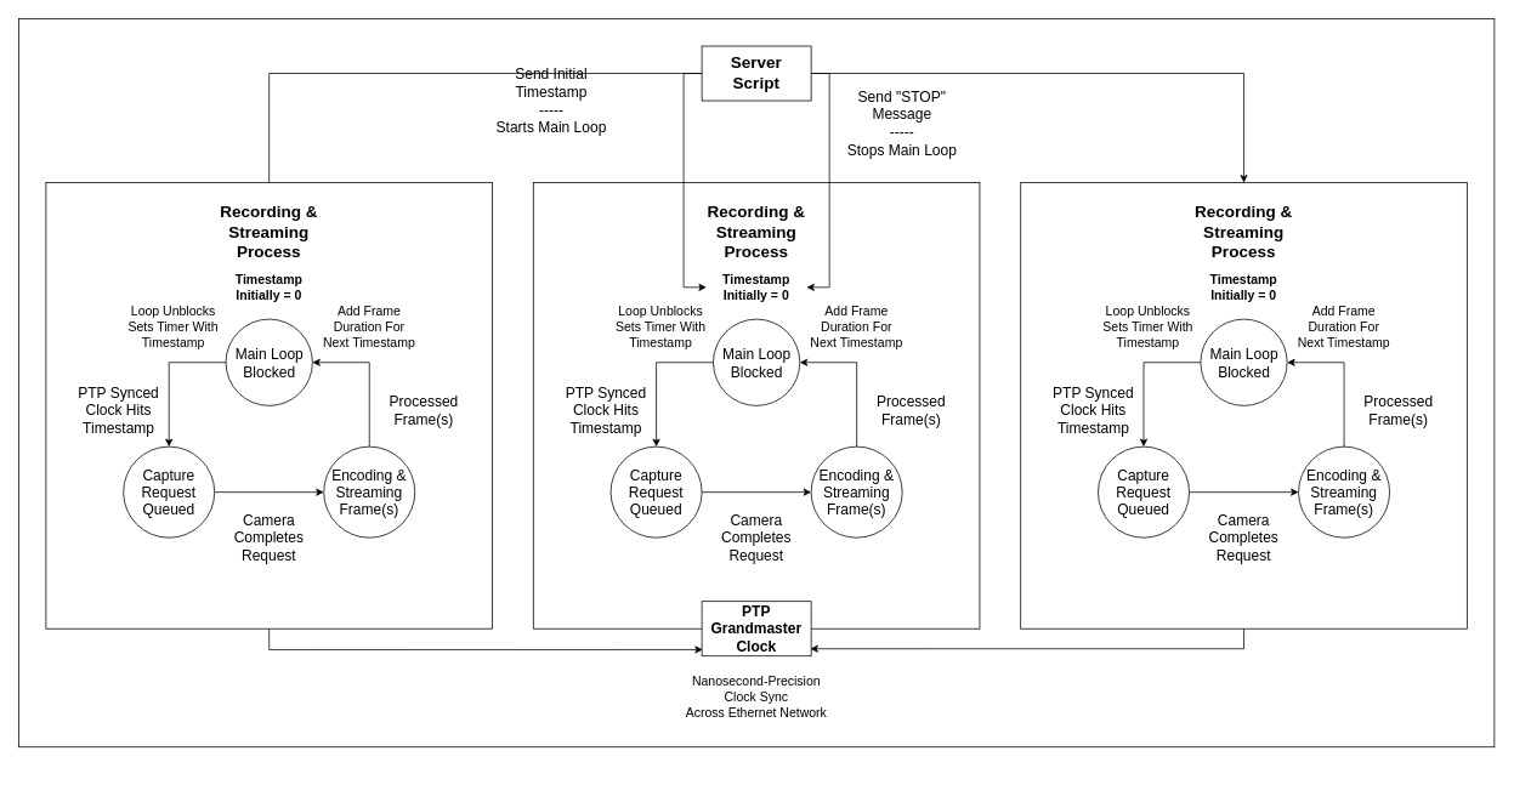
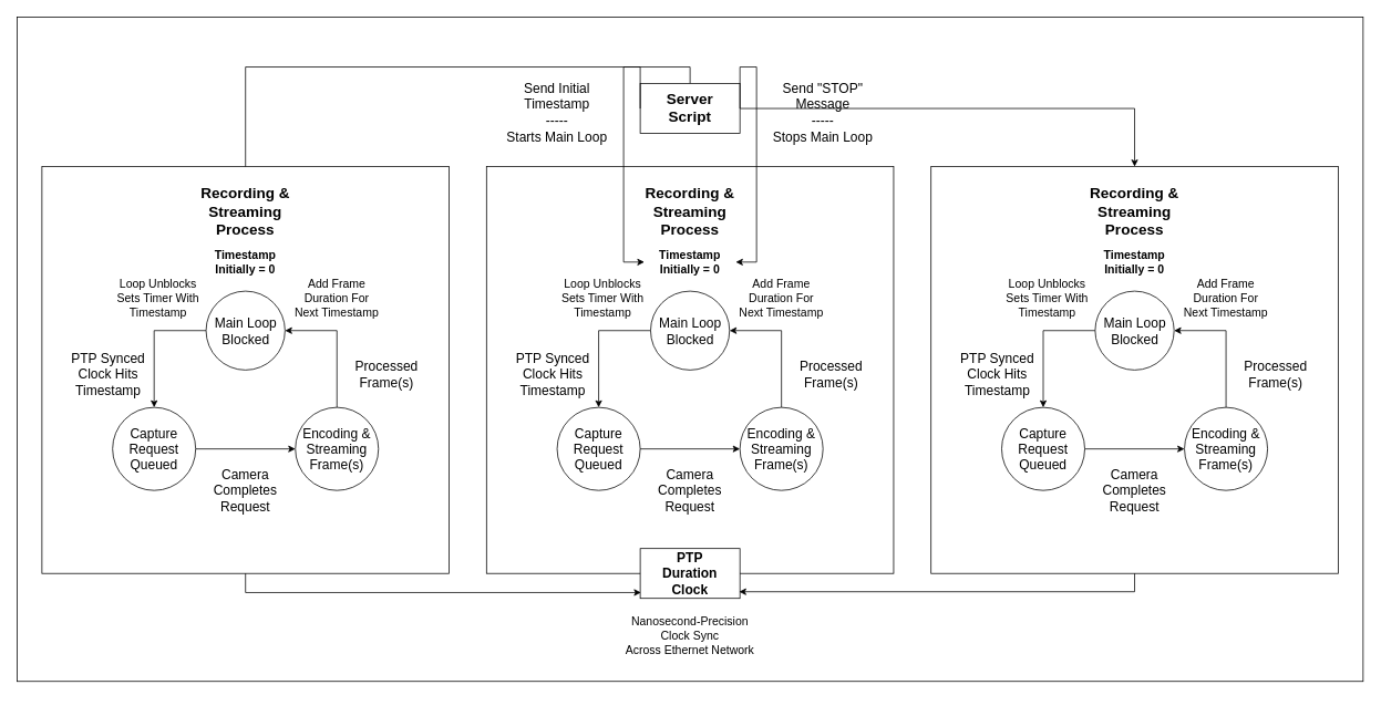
  <mxCell id="0" />
  <mxCell id="1" parent="0" />
  <mxCell id="2" value="" style="rounded=0;whiteSpace=wrap;html=1;" vertex="1" parent="1"><mxGeometry x="20" y="20" width="1620" height="800" as="geometry" /></mxCell>
  <mxCell id="3" style="edgeStyle=orthogonalEdgeStyle;rounded=0;orthogonalLoop=1;jettySize=auto;html=1;entryX=0.5;entryY=0;entryDx=0;entryDy=0;" edge="1" parent="1" source="5"><mxGeometry relative="1" as="geometry"><mxPoint x="830" y="140" as="sourcePoint" /><mxPoint x="295" y="260" as="targetPoint" /><Array as="points"><mxPoint x="295" y="80" /></Array></mxGeometry></mxCell>
  <mxCell id="4" style="edgeStyle=orthogonalEdgeStyle;rounded=0;orthogonalLoop=1;jettySize=auto;html=1;entryX=0.5;entryY=0;entryDx=0;entryDy=0;" edge="1" parent="1" source="5" target="24"><mxGeometry relative="1" as="geometry" /></mxCell>
- <mxCell id="5" value="&lt;font style=&quot;font-size: 18px;&quot;&gt;&lt;b&gt;Server&lt;/b&gt;&lt;/font&gt;&lt;div&gt;&lt;font style=&quot;font-size: 18px;&quot;&gt;&lt;b&gt;Script&lt;/b&gt;&lt;/font&gt;&lt;/div&gt;" style="whiteSpace=wrap;html=1;" vertex="1" parent="1"><mxGeometry x="770" y="50" width="120" height="60" as="geometry" /></mxCell>
+ <mxCell id="5" value="&lt;font style=&quot;font-size: 18px;&quot;&gt;&lt;b&gt;Server&lt;/b&gt;&lt;/font&gt;&lt;div&gt;&lt;font style=&quot;font-size: 18px;&quot;&gt;&lt;b&gt;Script&lt;/b&gt;&lt;/font&gt;&lt;/div&gt;" style="whiteSpace=wrap;html=1;" vertex="1" parent="1"><mxGeometry x="770" y="100" width="120" height="60" as="geometry" /></mxCell>
  <mxCell id="6" value="" style="whiteSpace=wrap;html=1;aspect=fixed;" vertex="1" parent="1"><mxGeometry x="585" y="200" width="490" height="490" as="geometry" /></mxCell>
  <mxCell id="7" style="edgeStyle=orthogonalEdgeStyle;rounded=0;orthogonalLoop=1;jettySize=auto;html=1;exitX=0;exitY=0.5;exitDx=0;exitDy=0;entryX=0.5;entryY=0;entryDx=0;entryDy=0;" edge="1" parent="1" source="8" target="12"><mxGeometry relative="1" as="geometry" /></mxCell>
  <mxCell id="8" value="&lt;font size=&quot;3&quot;&gt;Main Loop&lt;/font&gt;&lt;div&gt;&lt;font size=&quot;3&quot;&gt;Blocked&lt;/font&gt;&lt;/div&gt;" style="ellipse;whiteSpace=wrap;html=1;aspect=fixed;" vertex="1" parent="1"><mxGeometry x="782.5" y="350" width="95" height="95" as="geometry" /></mxCell>
  <mxCell id="9" style="edgeStyle=orthogonalEdgeStyle;rounded=0;orthogonalLoop=1;jettySize=auto;html=1;exitX=0.5;exitY=0;exitDx=0;exitDy=0;entryX=1;entryY=0.5;entryDx=0;entryDy=0;" edge="1" parent="1" source="10" target="8"><mxGeometry relative="1" as="geometry" /></mxCell>
  <mxCell id="10" value="&lt;font size=&quot;3&quot;&gt;Encoding &amp;amp;&lt;/font&gt;&lt;div&gt;&lt;font size=&quot;3&quot;&gt;Streaming&lt;/font&gt;&lt;/div&gt;&lt;div&gt;&lt;font size=&quot;3&quot;&gt;Frame(s)&lt;/font&gt;&lt;/div&gt;" style="ellipse;whiteSpace=wrap;html=1;aspect=fixed;" vertex="1" parent="1"><mxGeometry x="890" y="490" width="100" height="100" as="geometry" /></mxCell>
  <mxCell id="11" style="edgeStyle=orthogonalEdgeStyle;rounded=0;orthogonalLoop=1;jettySize=auto;html=1;exitX=1;exitY=0.5;exitDx=0;exitDy=0;entryX=0;entryY=0.5;entryDx=0;entryDy=0;" edge="1" parent="1" source="12" target="10"><mxGeometry relative="1" as="geometry" /></mxCell>
  <mxCell id="12" value="&lt;font size=&quot;3&quot;&gt;Capture&lt;/font&gt;&lt;div&gt;&lt;font size=&quot;3&quot;&gt;Request&lt;/font&gt;&lt;/div&gt;&lt;div&gt;&lt;font size=&quot;3&quot;&gt;Queued&lt;/font&gt;&lt;/div&gt;" style="ellipse;whiteSpace=wrap;html=1;aspect=fixed;" vertex="1" parent="1"><mxGeometry x="670" y="490" width="100" height="100" as="geometry" /></mxCell>
  <mxCell id="13" value="&lt;font size=&quot;3&quot;&gt;PTP Synced Clock Hits&lt;/font&gt;&lt;div&gt;&lt;font size=&quot;3&quot;&gt;Timestamp&lt;/font&gt;&lt;/div&gt;" style="text;html=1;align=center;verticalAlign=middle;whiteSpace=wrap;rounded=0;" vertex="1" parent="1"><mxGeometry x="610" y="430" width="110" height="40" as="geometry" /></mxCell>
  <mxCell id="14" value="&lt;font size=&quot;3&quot;&gt;Camera&lt;/font&gt;&lt;div&gt;&lt;font size=&quot;3&quot;&gt;Completes&lt;br&gt;Request&lt;/font&gt;&lt;/div&gt;" style="text;html=1;align=center;verticalAlign=middle;whiteSpace=wrap;rounded=0;" vertex="1" parent="1"><mxGeometry x="785" y="560" width="90" height="60" as="geometry" /></mxCell>
  <mxCell id="15" value="&lt;font size=&quot;3&quot;&gt;Processed&lt;/font&gt;&lt;div&gt;&lt;font size=&quot;3&quot;&gt;Frame(s)&lt;/font&gt;&lt;/div&gt;" style="text;html=1;align=center;verticalAlign=middle;whiteSpace=wrap;rounded=0;" vertex="1" parent="1"><mxGeometry x="940" y="430" width="120" height="40" as="geometry" /></mxCell>
  <mxCell id="16" value="&lt;font style=&quot;font-size: 14px;&quot;&gt;&lt;b style=&quot;&quot;&gt;Timestamp&lt;/b&gt;&lt;/font&gt;&lt;div&gt;&lt;font style=&quot;font-size: 14px;&quot;&gt;&lt;b style=&quot;&quot;&gt;Initially = 0&lt;/b&gt;&lt;/font&gt;&lt;/div&gt;" style="text;html=1;align=center;verticalAlign=middle;whiteSpace=wrap;rounded=0;" vertex="1" parent="1"><mxGeometry x="775" y="280" width="110" height="70" as="geometry" /></mxCell>
  <mxCell id="17" value="&lt;font style=&quot;font-size: 18px;&quot;&gt;&lt;b&gt;Recording &amp;amp;&lt;/b&gt;&lt;/font&gt;&lt;div&gt;&lt;font style=&quot;font-size: 18px;&quot;&gt;&lt;b&gt;Streaming&lt;br&gt;Process&lt;/b&gt;&lt;/font&gt;&lt;/div&gt;" style="text;html=1;align=center;verticalAlign=middle;whiteSpace=wrap;rounded=0;" vertex="1" parent="1"><mxGeometry x="765" y="220" width="130" height="70" as="geometry" /></mxCell>
  <mxCell id="18" style="edgeStyle=orthogonalEdgeStyle;rounded=0;orthogonalLoop=1;jettySize=auto;html=1;exitX=0;exitY=0.5;exitDx=0;exitDy=0;entryX=0;entryY=0.5;entryDx=0;entryDy=0;" edge="1" parent="1" source="5" target="16"><mxGeometry relative="1" as="geometry"><mxPoint x="710" y="200" as="targetPoint" /><Array as="points"><mxPoint x="750" y="80" /><mxPoint x="750" y="315" /></Array></mxGeometry></mxCell>
  <mxCell id="19" style="edgeStyle=orthogonalEdgeStyle;rounded=0;orthogonalLoop=1;jettySize=auto;html=1;exitX=1;exitY=0.5;exitDx=0;exitDy=0;entryX=1;entryY=0.5;entryDx=0;entryDy=0;" edge="1" parent="1" source="5" target="16"><mxGeometry relative="1" as="geometry"><mxPoint x="950" y="200" as="targetPoint" /><Array as="points"><mxPoint x="910" y="80" /><mxPoint x="910" y="315" /></Array></mxGeometry></mxCell>
- <mxCell id="20" value="&lt;font size=&quot;3&quot;&gt;Send Initial Timestamp&lt;/font&gt;&lt;div&gt;&lt;font size=&quot;3&quot;&gt;-----&lt;/font&gt;&lt;/div&gt;&lt;div&gt;&lt;font size=&quot;3&quot;&gt;Starts Main Loop&lt;/font&gt;&lt;/div&gt;" style="text;html=1;align=center;verticalAlign=middle;whiteSpace=wrap;rounded=0;" vertex="1" parent="1"><mxGeometry x="525" y="45" width="160" height="130" as="geometry" /></mxCell>
+ <mxCell id="20" value="&lt;font size=&quot;3&quot;&gt;Send Initial Timestamp&lt;/font&gt;&lt;div&gt;&lt;font size=&quot;3&quot;&gt;-----&lt;/font&gt;&lt;/div&gt;&lt;div&gt;&lt;font size=&quot;3&quot;&gt;Starts Main Loop&lt;/font&gt;&lt;/div&gt;" style="text;html=1;align=center;verticalAlign=middle;whiteSpace=wrap;rounded=0;" vertex="1" parent="1"><mxGeometry x="590" y="70" width="160" height="130" as="geometry" /></mxCell>
  <mxCell id="21" value="&lt;font size=&quot;3&quot;&gt;Send &quot;STOP&quot; Message&lt;/font&gt;&lt;div&gt;&lt;font size=&quot;3&quot;&gt;-----&lt;/font&gt;&lt;/div&gt;&lt;div&gt;&lt;font size=&quot;3&quot;&gt;Stops Main Loop&lt;/font&gt;&lt;/div&gt;" style="text;html=1;align=center;verticalAlign=middle;whiteSpace=wrap;rounded=0;" vertex="1" parent="1"><mxGeometry x="910" y="70" width="160" height="130" as="geometry" /></mxCell>
  <mxCell id="22" value="&lt;span style=&quot;font-size: 14px;&quot;&gt;Add Frame Duration For&lt;/span&gt;&lt;div&gt;&lt;span style=&quot;font-size: 14px;&quot;&gt;Next Timestamp&lt;/span&gt;&lt;/div&gt;" style="text;html=1;align=center;verticalAlign=middle;whiteSpace=wrap;rounded=0;" vertex="1" parent="1"><mxGeometry x="880" y="340" width="120" height="37.5" as="geometry" /></mxCell>
  <mxCell id="23" value="&lt;span style=&quot;font-size: 14px;&quot;&gt;Loop Unblocks&lt;/span&gt;&lt;div&gt;&lt;span style=&quot;font-size: 14px;&quot;&gt;Sets Timer With&lt;/span&gt;&lt;/div&gt;&lt;div&gt;&lt;span style=&quot;font-size: 14px;&quot;&gt;Timestamp&lt;/span&gt;&lt;/div&gt;" style="text;html=1;align=center;verticalAlign=middle;whiteSpace=wrap;rounded=0;" vertex="1" parent="1"><mxGeometry x="670" y="323.75" width="110" height="70" as="geometry" /></mxCell>
  <mxCell id="24" value="" style="whiteSpace=wrap;html=1;aspect=fixed;" vertex="1" parent="1"><mxGeometry x="1120" y="200" width="490" height="490" as="geometry" /></mxCell>
  <mxCell id="25" style="edgeStyle=orthogonalEdgeStyle;rounded=0;orthogonalLoop=1;jettySize=auto;html=1;exitX=0;exitY=0.5;exitDx=0;exitDy=0;entryX=0.5;entryY=0;entryDx=0;entryDy=0;" edge="1" parent="1" source="26" target="30"><mxGeometry relative="1" as="geometry" /></mxCell>
  <mxCell id="26" value="&lt;font size=&quot;3&quot;&gt;Main Loop&lt;/font&gt;&lt;div&gt;&lt;font size=&quot;3&quot;&gt;Blocked&lt;/font&gt;&lt;/div&gt;" style="ellipse;whiteSpace=wrap;html=1;aspect=fixed;" vertex="1" parent="1"><mxGeometry x="1317.5" y="350" width="95" height="95" as="geometry" /></mxCell>
  <mxCell id="27" style="edgeStyle=orthogonalEdgeStyle;rounded=0;orthogonalLoop=1;jettySize=auto;html=1;exitX=0.5;exitY=0;exitDx=0;exitDy=0;entryX=1;entryY=0.5;entryDx=0;entryDy=0;" edge="1" parent="1" source="28" target="26"><mxGeometry relative="1" as="geometry" /></mxCell>
  <mxCell id="28" value="&lt;font size=&quot;3&quot;&gt;Encoding &amp;amp;&lt;/font&gt;&lt;div&gt;&lt;font size=&quot;3&quot;&gt;Streaming&lt;/font&gt;&lt;/div&gt;&lt;div&gt;&lt;font size=&quot;3&quot;&gt;Frame(s)&lt;/font&gt;&lt;/div&gt;" style="ellipse;whiteSpace=wrap;html=1;aspect=fixed;" vertex="1" parent="1"><mxGeometry x="1425" y="490" width="100" height="100" as="geometry" /></mxCell>
  <mxCell id="29" style="edgeStyle=orthogonalEdgeStyle;rounded=0;orthogonalLoop=1;jettySize=auto;html=1;exitX=1;exitY=0.5;exitDx=0;exitDy=0;entryX=0;entryY=0.5;entryDx=0;entryDy=0;" edge="1" parent="1" source="30" target="28"><mxGeometry relative="1" as="geometry" /></mxCell>
  <mxCell id="30" value="&lt;font size=&quot;3&quot;&gt;Capture&lt;/font&gt;&lt;div&gt;&lt;font size=&quot;3&quot;&gt;Request&lt;/font&gt;&lt;/div&gt;&lt;div&gt;&lt;font size=&quot;3&quot;&gt;Queued&lt;/font&gt;&lt;/div&gt;" style="ellipse;whiteSpace=wrap;html=1;aspect=fixed;" vertex="1" parent="1"><mxGeometry x="1205" y="490" width="100" height="100" as="geometry" /></mxCell>
  <mxCell id="31" value="&lt;font size=&quot;3&quot;&gt;PTP Synced Clock Hits Timestamp&lt;/font&gt;" style="text;html=1;align=center;verticalAlign=middle;whiteSpace=wrap;rounded=0;" vertex="1" parent="1"><mxGeometry x="1145" y="430" width="110" height="40" as="geometry" /></mxCell>
  <mxCell id="32" value="&lt;font size=&quot;3&quot;&gt;Camera&lt;/font&gt;&lt;div&gt;&lt;font size=&quot;3&quot;&gt;Completes&lt;br&gt;Request&lt;/font&gt;&lt;/div&gt;" style="text;html=1;align=center;verticalAlign=middle;whiteSpace=wrap;rounded=0;" vertex="1" parent="1"><mxGeometry x="1320" y="560" width="90" height="60" as="geometry" /></mxCell>
  <mxCell id="33" value="&lt;font size=&quot;3&quot;&gt;Processed&lt;/font&gt;&lt;div&gt;&lt;font size=&quot;3&quot;&gt;Frame(s)&lt;/font&gt;&lt;/div&gt;" style="text;html=1;align=center;verticalAlign=middle;whiteSpace=wrap;rounded=0;" vertex="1" parent="1"><mxGeometry x="1475" y="430" width="120" height="40" as="geometry" /></mxCell>
  <mxCell id="34" value="&lt;font style=&quot;font-size: 14px;&quot;&gt;&lt;b style=&quot;&quot;&gt;Timestamp&lt;/b&gt;&lt;/font&gt;&lt;div&gt;&lt;font style=&quot;font-size: 14px;&quot;&gt;&lt;b style=&quot;&quot;&gt;Initially = 0&lt;/b&gt;&lt;/font&gt;&lt;/div&gt;" style="text;html=1;align=center;verticalAlign=middle;whiteSpace=wrap;rounded=0;" vertex="1" parent="1"><mxGeometry x="1310" y="280" width="110" height="70" as="geometry" /></mxCell>
  <mxCell id="35" value="&lt;font style=&quot;font-size: 18px;&quot;&gt;&lt;b&gt;Recording &amp;amp;&lt;/b&gt;&lt;/font&gt;&lt;div&gt;&lt;font style=&quot;font-size: 18px;&quot;&gt;&lt;b&gt;Streaming&lt;br&gt;Process&lt;/b&gt;&lt;/font&gt;&lt;/div&gt;" style="text;html=1;align=center;verticalAlign=middle;whiteSpace=wrap;rounded=0;" vertex="1" parent="1"><mxGeometry x="1300" y="220" width="130" height="70" as="geometry" /></mxCell>
  <mxCell id="36" value="&lt;span style=&quot;font-size: 14px;&quot;&gt;Add Frame Duration For&lt;/span&gt;&lt;div&gt;&lt;span style=&quot;font-size: 14px;&quot;&gt;Next Timestamp&lt;/span&gt;&lt;/div&gt;" style="text;html=1;align=center;verticalAlign=middle;whiteSpace=wrap;rounded=0;" vertex="1" parent="1"><mxGeometry x="1415" y="340" width="120" height="37.5" as="geometry" /></mxCell>
  <mxCell id="37" value="&lt;span style=&quot;font-size: 14px;&quot;&gt;Loop Unblocks&lt;/span&gt;&lt;div&gt;&lt;span style=&quot;font-size: 14px;&quot;&gt;Sets Timer With&lt;/span&gt;&lt;/div&gt;&lt;div&gt;&lt;span style=&quot;font-size: 14px;&quot;&gt;Timestamp&lt;/span&gt;&lt;/div&gt;" style="text;html=1;align=center;verticalAlign=middle;whiteSpace=wrap;rounded=0;" vertex="1" parent="1"><mxGeometry x="1205" y="323.75" width="110" height="70" as="geometry" /></mxCell>
  <mxCell id="38" value="" style="whiteSpace=wrap;html=1;aspect=fixed;" vertex="1" parent="1"><mxGeometry x="50" y="200" width="490" height="490" as="geometry" /></mxCell>
  <mxCell id="39" style="edgeStyle=orthogonalEdgeStyle;rounded=0;orthogonalLoop=1;jettySize=auto;html=1;exitX=0;exitY=0.5;exitDx=0;exitDy=0;entryX=0.5;entryY=0;entryDx=0;entryDy=0;" edge="1" parent="1" source="40" target="44"><mxGeometry relative="1" as="geometry" /></mxCell>
  <mxCell id="40" value="&lt;font size=&quot;3&quot;&gt;Main Loop&lt;/font&gt;&lt;div&gt;&lt;font size=&quot;3&quot;&gt;Blocked&lt;/font&gt;&lt;/div&gt;" style="ellipse;whiteSpace=wrap;html=1;aspect=fixed;" vertex="1" parent="1"><mxGeometry x="247.5" y="350" width="95" height="95" as="geometry" /></mxCell>
  <mxCell id="41" style="edgeStyle=orthogonalEdgeStyle;rounded=0;orthogonalLoop=1;jettySize=auto;html=1;exitX=0.5;exitY=0;exitDx=0;exitDy=0;entryX=1;entryY=0.5;entryDx=0;entryDy=0;" edge="1" parent="1" source="42" target="40"><mxGeometry relative="1" as="geometry" /></mxCell>
  <mxCell id="42" value="&lt;font size=&quot;3&quot;&gt;Encoding &amp;amp;&lt;/font&gt;&lt;div&gt;&lt;font size=&quot;3&quot;&gt;Streaming&lt;/font&gt;&lt;/div&gt;&lt;div&gt;&lt;font size=&quot;3&quot;&gt;Frame(s)&lt;/font&gt;&lt;/div&gt;" style="ellipse;whiteSpace=wrap;html=1;aspect=fixed;" vertex="1" parent="1"><mxGeometry x="355" y="490" width="100" height="100" as="geometry" /></mxCell>
  <mxCell id="43" style="edgeStyle=orthogonalEdgeStyle;rounded=0;orthogonalLoop=1;jettySize=auto;html=1;exitX=1;exitY=0.5;exitDx=0;exitDy=0;entryX=0;entryY=0.5;entryDx=0;entryDy=0;" edge="1" parent="1" source="44" target="42"><mxGeometry relative="1" as="geometry" /></mxCell>
  <mxCell id="44" value="&lt;font size=&quot;3&quot;&gt;Capture&lt;/font&gt;&lt;div&gt;&lt;font size=&quot;3&quot;&gt;Request&lt;/font&gt;&lt;/div&gt;&lt;div&gt;&lt;font size=&quot;3&quot;&gt;Queued&lt;/font&gt;&lt;/div&gt;" style="ellipse;whiteSpace=wrap;html=1;aspect=fixed;" vertex="1" parent="1"><mxGeometry x="135" y="490" width="100" height="100" as="geometry" /></mxCell>
  <mxCell id="45" value="&lt;font size=&quot;3&quot;&gt;PTP Synced Clock Hits Timestamp&lt;/font&gt;" style="text;html=1;align=center;verticalAlign=middle;whiteSpace=wrap;rounded=0;" vertex="1" parent="1"><mxGeometry x="75" y="430" width="110" height="40" as="geometry" /></mxCell>
  <mxCell id="46" value="&lt;font size=&quot;3&quot;&gt;Camera&lt;/font&gt;&lt;div&gt;&lt;font size=&quot;3&quot;&gt;Completes&lt;br&gt;Request&lt;/font&gt;&lt;/div&gt;" style="text;html=1;align=center;verticalAlign=middle;whiteSpace=wrap;rounded=0;" vertex="1" parent="1"><mxGeometry x="250" y="560" width="90" height="60" as="geometry" /></mxCell>
  <mxCell id="47" value="&lt;font size=&quot;3&quot;&gt;Processed&lt;/font&gt;&lt;div&gt;&lt;font size=&quot;3&quot;&gt;Frame(s)&lt;/font&gt;&lt;/div&gt;" style="text;html=1;align=center;verticalAlign=middle;whiteSpace=wrap;rounded=0;" vertex="1" parent="1"><mxGeometry x="405" y="430" width="120" height="40" as="geometry" /></mxCell>
  <mxCell id="48" value="&lt;font style=&quot;font-size: 14px;&quot;&gt;&lt;b style=&quot;&quot;&gt;Timestamp&lt;/b&gt;&lt;/font&gt;&lt;div&gt;&lt;font style=&quot;font-size: 14px;&quot;&gt;&lt;b style=&quot;&quot;&gt;Initially = 0&lt;/b&gt;&lt;/font&gt;&lt;/div&gt;" style="text;html=1;align=center;verticalAlign=middle;whiteSpace=wrap;rounded=0;" vertex="1" parent="1"><mxGeometry x="240" y="280" width="110" height="70" as="geometry" /></mxCell>
  <mxCell id="49" value="&lt;font style=&quot;font-size: 18px;&quot;&gt;&lt;b&gt;Recording &amp;amp;&lt;/b&gt;&lt;/font&gt;&lt;div&gt;&lt;font style=&quot;font-size: 18px;&quot;&gt;&lt;b&gt;Streaming&lt;br&gt;Process&lt;/b&gt;&lt;/font&gt;&lt;/div&gt;" style="text;html=1;align=center;verticalAlign=middle;whiteSpace=wrap;rounded=0;" vertex="1" parent="1"><mxGeometry x="230" y="220" width="130" height="70" as="geometry" /></mxCell>
  <mxCell id="50" value="&lt;span style=&quot;font-size: 14px;&quot;&gt;Add Frame Duration For&lt;/span&gt;&lt;div&gt;&lt;span style=&quot;font-size: 14px;&quot;&gt;Next Timestamp&lt;/span&gt;&lt;/div&gt;" style="text;html=1;align=center;verticalAlign=middle;whiteSpace=wrap;rounded=0;" vertex="1" parent="1"><mxGeometry x="345" y="340" width="120" height="37.5" as="geometry" /></mxCell>
  <mxCell id="51" value="&lt;span style=&quot;font-size: 14px;&quot;&gt;Loop Unblocks&lt;/span&gt;&lt;div&gt;&lt;span style=&quot;font-size: 14px;&quot;&gt;Sets Timer With&lt;/span&gt;&lt;/div&gt;&lt;div&gt;&lt;span style=&quot;font-size: 14px;&quot;&gt;Timestamp&lt;/span&gt;&lt;/div&gt;" style="text;html=1;align=center;verticalAlign=middle;whiteSpace=wrap;rounded=0;" vertex="1" parent="1"><mxGeometry x="135" y="323.75" width="110" height="70" as="geometry" /></mxCell>
- <mxCell id="52" value="&lt;font size=&quot;3&quot;&gt;&lt;b&gt;PTP&lt;br&gt;Grandmaster&lt;/b&gt;&lt;/font&gt;&lt;div&gt;&lt;font size=&quot;3&quot;&gt;&lt;b&gt;Clock&lt;/b&gt;&lt;/font&gt;&lt;/div&gt;" style="rounded=0;whiteSpace=wrap;html=1;" vertex="1" parent="1"><mxGeometry x="770" y="660" width="120" height="60" as="geometry" /></mxCell>
+ <mxCell id="52" value="&lt;font size=&quot;3&quot;&gt;&lt;b&gt;PTP&lt;br&gt;Duration&lt;/b&gt;&lt;/font&gt;&lt;div&gt;&lt;font size=&quot;3&quot;&gt;&lt;b&gt;Clock&lt;/b&gt;&lt;/font&gt;&lt;/div&gt;" style="rounded=0;whiteSpace=wrap;html=1;" vertex="1" parent="1"><mxGeometry x="770" y="660" width="120" height="60" as="geometry" /></mxCell>
  <mxCell id="53" value="&lt;font style=&quot;font-size: 14px;&quot;&gt;Nanosecond-Precision Clock Sync&lt;/font&gt;&lt;div&gt;&lt;font style=&quot;font-size: 14px;&quot;&gt;Across Ethernet Network&lt;/font&gt;&lt;/div&gt;" style="text;html=1;align=center;verticalAlign=middle;whiteSpace=wrap;rounded=0;" vertex="1" parent="1"><mxGeometry x="750" y="690" width="160" height="150" as="geometry" /></mxCell>
  <mxCell id="54" style="edgeStyle=orthogonalEdgeStyle;rounded=0;orthogonalLoop=1;jettySize=auto;html=1;exitX=0.5;exitY=1;exitDx=0;exitDy=0;entryX=0.992;entryY=0.867;entryDx=0;entryDy=0;entryPerimeter=0;" edge="1" parent="1" source="24" target="52"><mxGeometry relative="1" as="geometry" /></mxCell>
  <mxCell id="55" style="edgeStyle=orthogonalEdgeStyle;rounded=0;orthogonalLoop=1;jettySize=auto;html=1;exitX=0.5;exitY=1;exitDx=0;exitDy=0;entryX=0.008;entryY=0.883;entryDx=0;entryDy=0;entryPerimeter=0;" edge="1" parent="1" source="38" target="52"><mxGeometry relative="1" as="geometry" /></mxCell>
